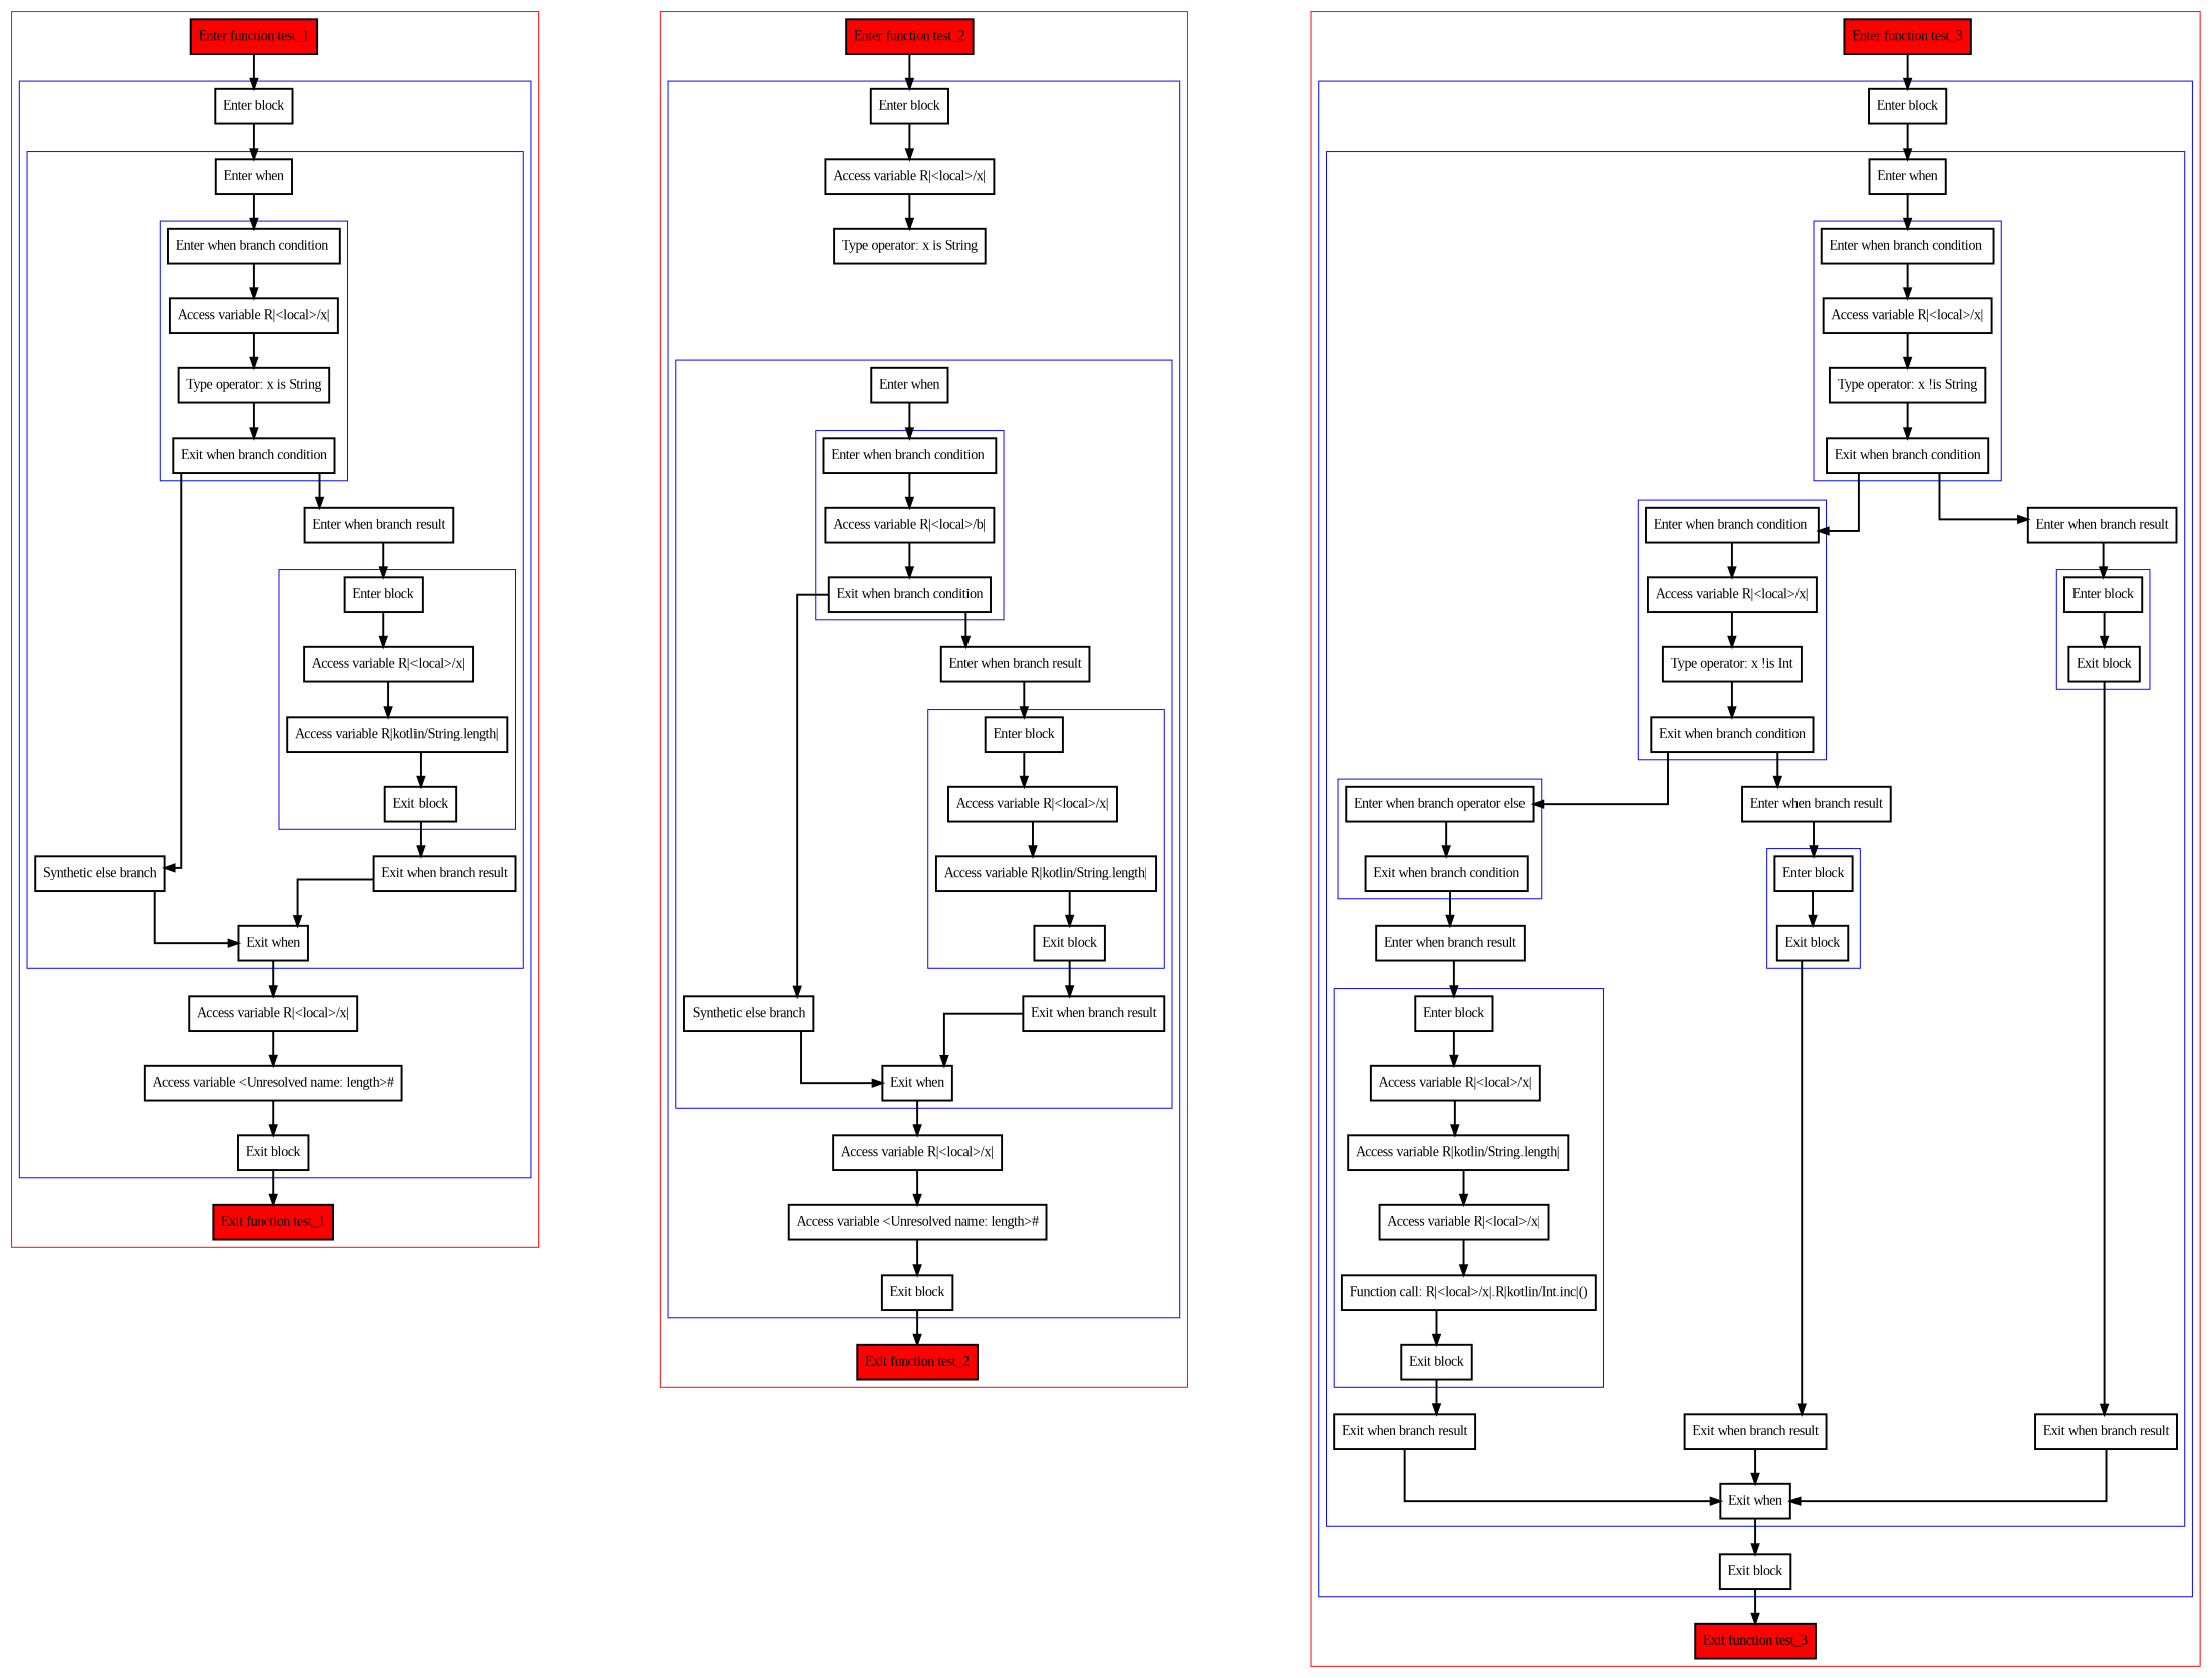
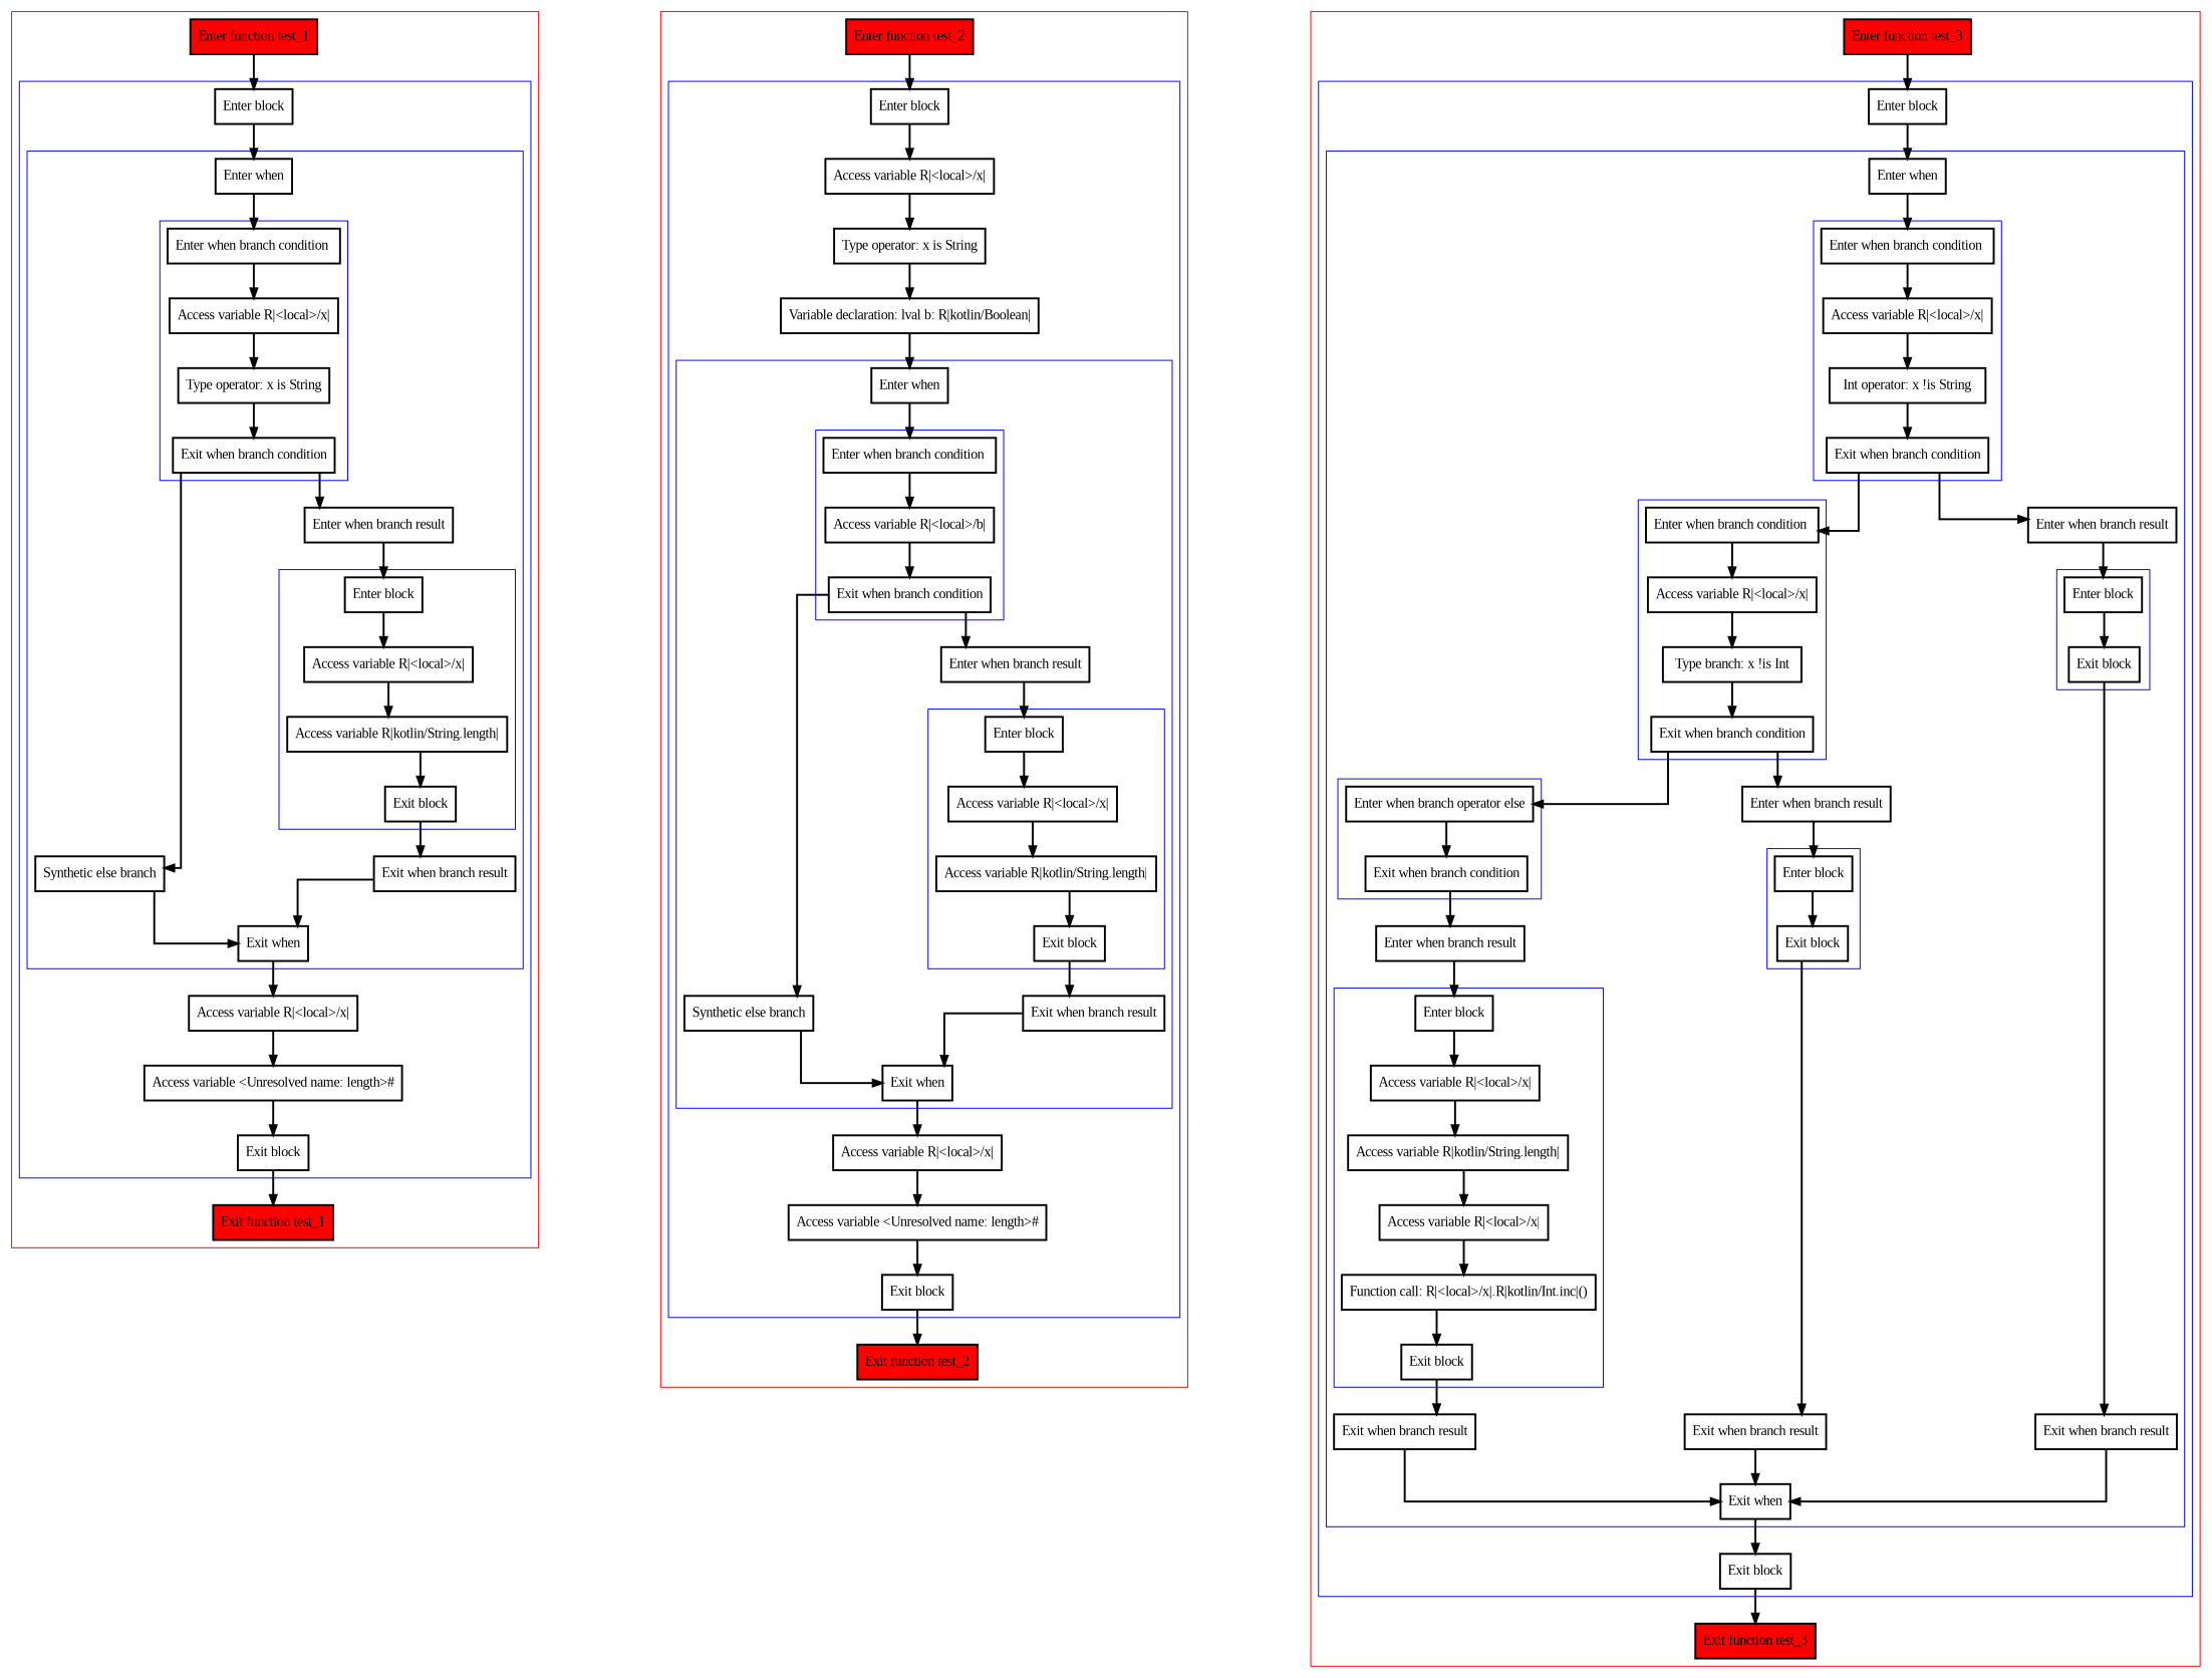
  digraph {
    fontname="Liberation Serif"
    nodesep=3
    splines=ortho
    node [fontname="Liberation Serif" penwidth=2 shape=box]
    edge [fontname="Liberation Serif" penwidth=2]
    n1 [label="Enter when branch condition "]
    n2 [label="Access variable R|<local>/x|"]
    n3 [label="Type operator: x is String"]
    n4 [label="Exit when branch condition"]
    n5 [label="Enter block"]
    n6 [label="Access variable R|<local>/x|"]
    n7 [label="Access variable R|kotlin/String.length|"]
    n8 [label="Exit block"]
    n9 [label="Enter when"]
    n10 [label="Synthetic else branch"]
    n11 [label="Enter when branch result"]
    n12 [label="Exit when branch result"]
    n13 [label="Exit when"]
    n14 [label="Enter block"]
    n15 [label="Access variable R|<local>/x|"]
    n16 [label="Access variable <Unresolved name: length>#"]
    n17 [label="Exit block"]
    n18 [fillcolor=red label="Enter function test_1" style=filled]
    n19 [fillcolor=red label="Exit function test_1" style=filled]
    n20 [label="Enter when branch condition "]
    n21 [label="Access variable R|<local>/b|"]
    n22 [label="Exit when branch condition"]
    n23 [label="Enter block"]
    n24 [label="Access variable R|<local>/x|"]
    n25 [label="Access variable R|kotlin/String.length|"]
    n26 [label="Exit block"]
    n27 [label="Enter when"]
    n28 [label="Synthetic else branch"]
    n29 [label="Enter when branch result"]
    n30 [label="Exit when branch result"]
    n31 [label="Exit when"]
    n32 [label="Enter block"]
    n33 [label="Access variable R|<local>/x|"]
    n34 [label="Type operator: x is String"]
+   n35 [label="Variable declaration: lval b: R|kotlin/Boolean|"]
    n36 [label="Access variable R|<local>/x|"]
    n37 [label="Access variable <Unresolved name: length>#"]
    n38 [label="Exit block"]
    n39 [fillcolor=red label="Enter function test_2" style=filled]
    n40 [fillcolor=red label="Exit function test_2" style=filled]
    n41 [label="Enter when branch condition "]
    n42 [label="Access variable R|<local>/x|"]
-   n43 [label="Type operator: x !is String"]
+   n43 [label="Int operator: x !is String"]
    n44 [label="Exit when branch condition"]
    n45 [label="Enter when branch condition "]
    n46 [label="Access variable R|<local>/x|"]
-   n47 [label="Type operator: x !is Int"]
+   n47 [label="Type branch: x !is Int"]
    n48 [label="Exit when branch condition"]
    n49 [label="Enter when branch operator else"]
    n50 [label="Exit when branch condition"]
    n51 [label="Enter block"]
    n52 [label="Access variable R|<local>/x|"]
    n53 [label="Access variable R|kotlin/String.length|"]
    n54 [label="Access variable R|<local>/x|"]
    n55 [label="Function call: R|<local>/x|.R|kotlin/Int.inc|()"]
    n56 [label="Exit block"]
    n57 [label="Enter block"]
    n58 [label="Exit block"]
    n59 [label="Enter block"]
    n60 [label="Exit block"]
    n61 [label="Enter when"]
    n62 [label="Enter when branch result"]
    n63 [label="Exit when branch result"]
    n64 [label="Enter when branch result"]
    n65 [label="Exit when branch result"]
    n66 [label="Enter when branch result"]
    n67 [label="Exit when branch result"]
    n68 [label="Exit when"]
    n69 [label="Enter block"]
    n70 [label="Exit block"]
    n71 [fillcolor=red label="Enter function test_3" style=filled]
    n72 [fillcolor=red label="Exit function test_3" style=filled]
    subgraph cluster_1 {
      color=red
      n18
      n19
      subgraph cluster_2 {
        color=blue
        n14
        n15
        n16
        n17
        subgraph cluster_3 {
          color=blue
          n9
          n10
          n11
          n12
          n13
          subgraph cluster_4 {
            color=blue
            n1
            n2
            n3
            n4
          }
          subgraph cluster_5 {
            color=blue
            n5
            n6
            n7
            n8
          }
        }
      }
    }
    subgraph cluster_6 {
      color=red
      n39
      n40
      subgraph cluster_7 {
        color=blue
        n32
        n33
        n34
+       n35
        n36
        n37
        n38
        subgraph cluster_8 {
          color=blue
          n27
          n28
          n29
          n30
          n31
          subgraph cluster_9 {
            color=blue
            n20
            n21
            n22
          }
          subgraph cluster_10 {
            color=blue
            n23
            n24
            n25
            n26
          }
        }
      }
    }
    subgraph cluster_11 {
      color=red
      n71
      n72
      subgraph cluster_12 {
        color=blue
        n69
        n70
        subgraph cluster_13 {
          color=blue
          n61
          n62
          n63
          n64
          n65
          n66
          n67
          n68
          subgraph cluster_14 {
            color=blue
            n41
            n42
            n43
            n44
          }
          subgraph cluster_15 {
            color=blue
            n45
            n46
            n47
            n48
          }
          subgraph cluster_16 {
            color=blue
            n49
            n50
          }
          subgraph cluster_17 {
            color=blue
            n51
            n52
            n53
            n54
            n55
            n56
          }
          subgraph cluster_18 {
            color=blue
            n57
            n58
          }
          subgraph cluster_19 {
            color=blue
            n59
            n60
          }
        }
      }
    }
    n1 -> n2
    n2 -> n3
    n3 -> n4
    n4 -> n10
    n4 -> n11
    n5 -> n6
    n6 -> n7
    n7 -> n8
    n8 -> n12
    n9 -> n1
    n10 -> n13
    n11 -> n5
    n12 -> n13
    n13 -> n15
    n14 -> n9
    n15 -> n16
    n16 -> n17
    n17 -> n19
    n18 -> n14
    n20 -> n21
    n21 -> n22
    n22 -> n28
    n22 -> n29
    n23 -> n24
    n24 -> n25
    n25 -> n26
    n26 -> n30
    n27 -> n20
    n28 -> n31
    n29 -> n23
    n30 -> n31
    n31 -> n36
    n32 -> n33
    n33 -> n34
+   n34 -> n35
+   n35 -> n27
    n36 -> n37
    n37 -> n38
    n38 -> n40
    n39 -> n32
    n41 -> n42
    n42 -> n43
    n43 -> n44
    n44 -> n45
    n44 -> n66
    n45 -> n46
    n46 -> n47
    n47 -> n48
    n48 -> n49
    n48 -> n64
    n49 -> n50
    n50 -> n62
    n51 -> n52
    n52 -> n53
    n53 -> n54
    n54 -> n55
    n55 -> n56
    n56 -> n63
    n57 -> n58
    n58 -> n65
    n59 -> n60
    n60 -> n67
    n61 -> n41
    n62 -> n51
    n63 -> n68
    n64 -> n57
    n65 -> n68
    n66 -> n59
    n67 -> n68
    n68 -> n70
    n69 -> n61
    n70 -> n72
    n71 -> n69
  }
